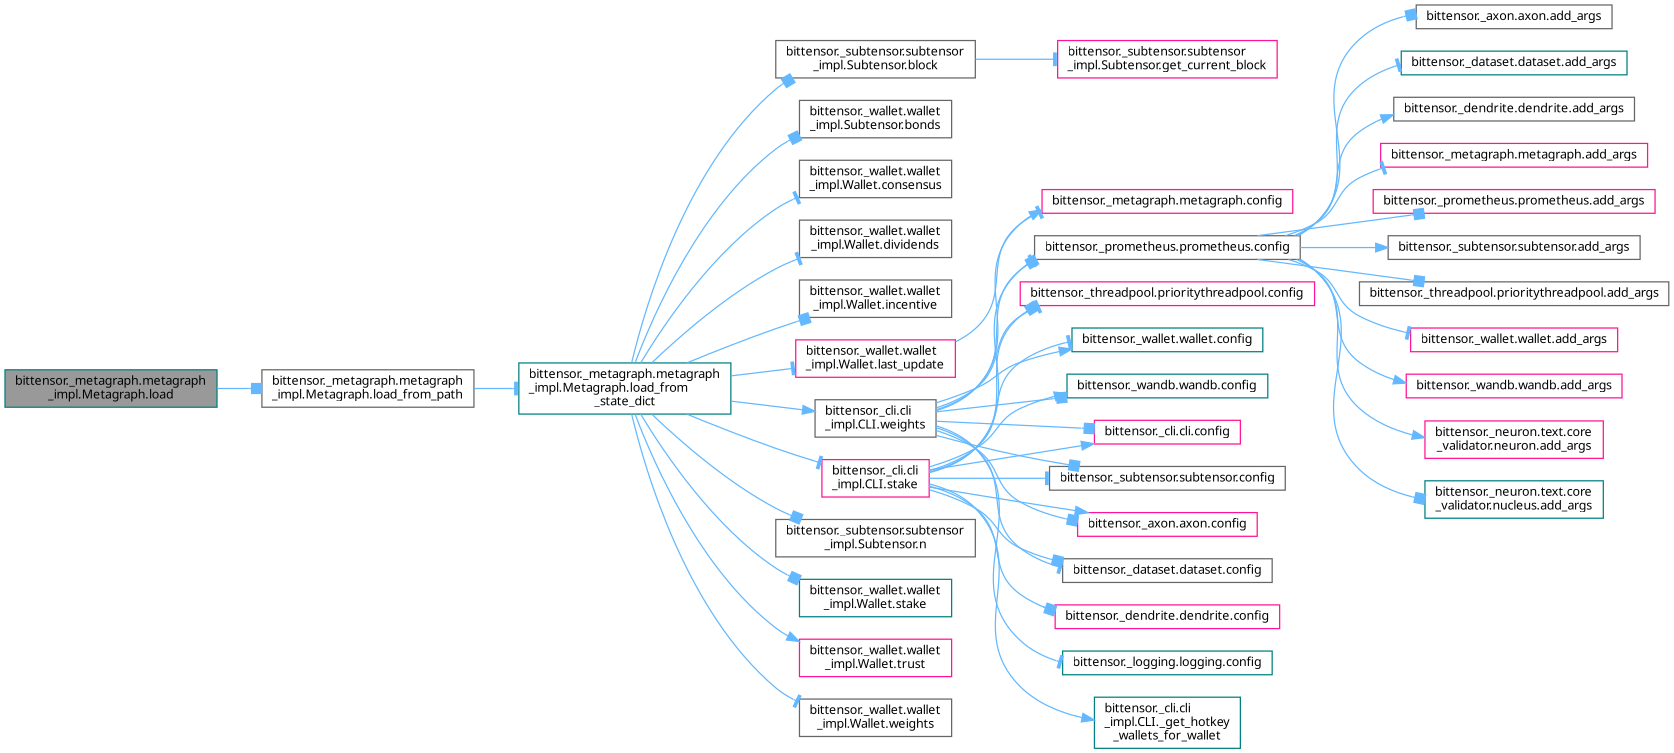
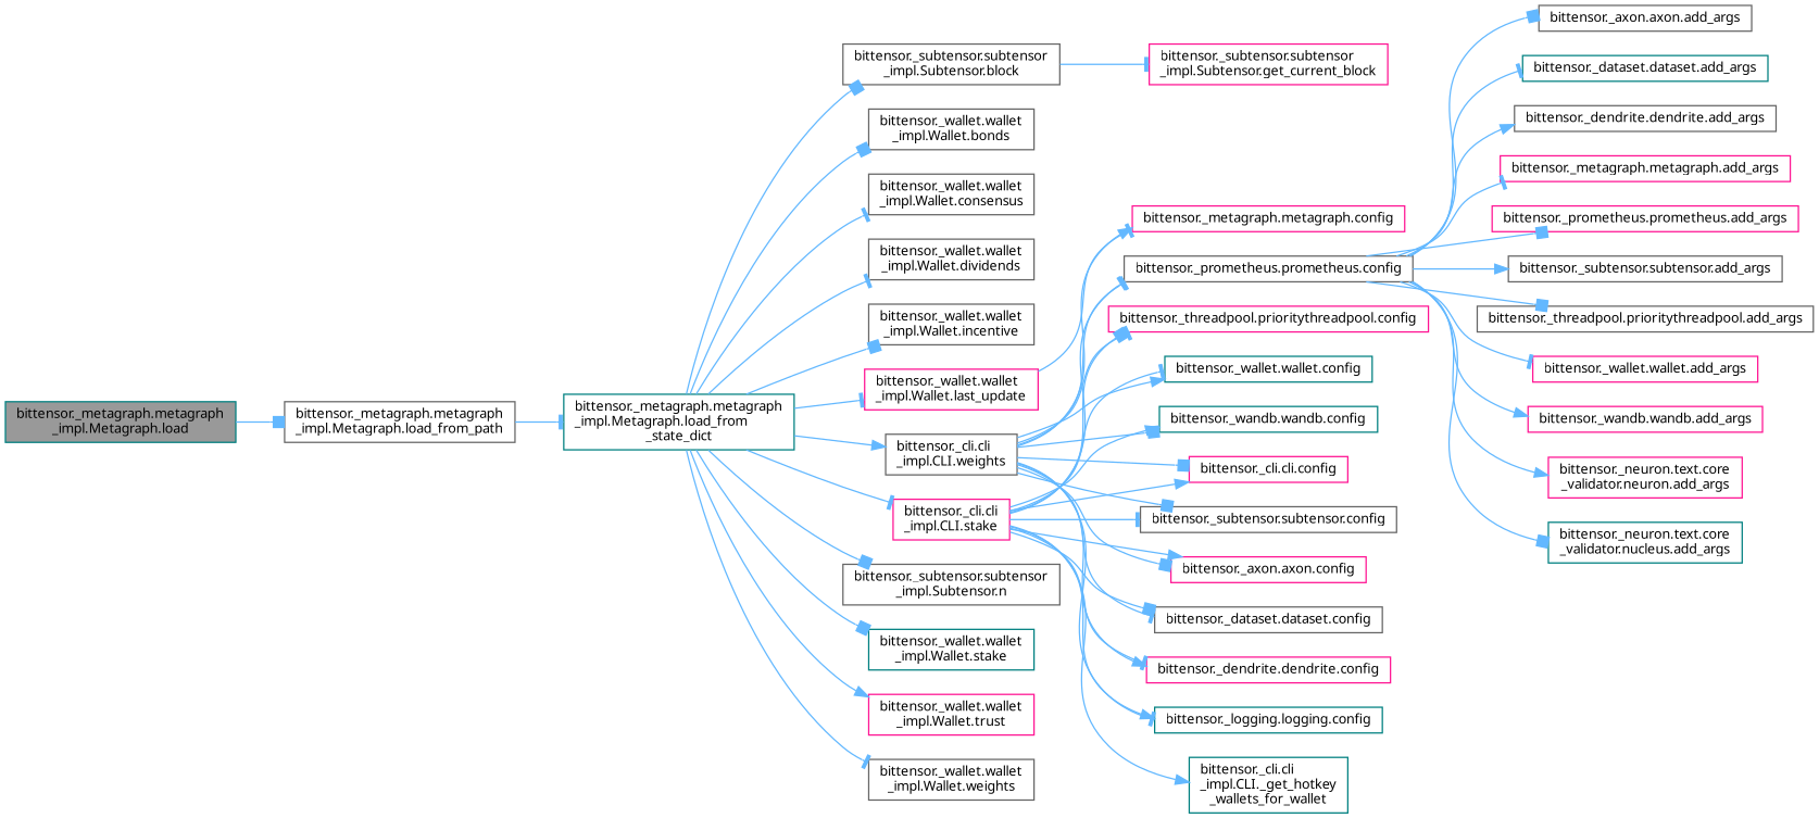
  digraph {
    fontname="Noto Sans"
    rankdir=LR
    node [color=gray40 fillcolor=white fontname="Noto Sans" fontsize=10 shape=box style=filled]
    edge [arrowhead=tee color=steelblue1 fontname="Noto Sans" fontsize=10 labelfontname=Helvetica labelfontsize=10 style=solid]
    n1 [color=teal fillcolor=grey60 fontcolor=black height=0.2 label="bittensor._metagraph.metagraph\l_impl.Metagraph.load" width=0.4]
    n2 [height=0.2 label="bittensor._metagraph.metagraph\l_impl.Metagraph.load_from_path" width=0.4]
    n3 [color=teal height=0.2 label="bittensor._metagraph.metagraph\l_impl.Metagraph.load_from\l_state_dict" width=0.4]
    n4 [height=0.2 label="bittensor._subtensor.subtensor\l_impl.Subtensor.block" width=0.4]
-   n5 [height=0.2 label="bittensor._wallet.wallet\l_impl.Subtensor.bonds" width=0.4]
+   n5 [height=0.2 label="bittensor._wallet.wallet\l_impl.Wallet.bonds" width=0.4]
    n6 [height=0.2 label="bittensor._wallet.wallet\l_impl.Wallet.consensus" width=0.4]
    n7 [height=0.2 label="bittensor._wallet.wallet\l_impl.Wallet.dividends" width=0.4]
    n8 [height=0.2 label="bittensor._wallet.wallet\l_impl.Wallet.incentive" width=0.4]
    n9 [color=deeppink height=0.2 label="bittensor._wallet.wallet\l_impl.Wallet.last_update" width=0.4]
    n10 [height=0.2 label="bittensor._subtensor.subtensor\l_impl.Subtensor.n" width=0.4]
    n11 [color=deeppink height=0.2 label="bittensor._cli.cli\l_impl.CLI.stake" width=0.4]
    n12 [color=teal height=0.2 label="bittensor._wallet.wallet\l_impl.Wallet.stake" width=0.4]
    n13 [color=deeppink height=0.2 label="bittensor._wallet.wallet\l_impl.Wallet.trust" width=0.4]
    n14 [height=0.2 label="bittensor._cli.cli\l_impl.CLI.weights" width=0.4]
    n15 [height=0.2 label="bittensor._wallet.wallet\l_impl.Wallet.weights" width=0.4]
    n16 [color=deeppink height=0.2 label="bittensor._subtensor.subtensor\l_impl.Subtensor.get_current_block" width=0.4]
    n17 [color=deeppink height=0.2 label="bittensor._metagraph.metagraph.config" width=0.4]
    n18 [color=teal height=0.2 label="bittensor._cli.cli\l_impl.CLI._get_hotkey\l_wallets_for_wallet" width=0.4]
    n19 [height=0.2 label="bittensor._subtensor.subtensor.config" width=0.4]
    n20 [color=deeppink height=0.2 label="bittensor._axon.axon.config" width=0.4]
    n21 [height=0.2 label="bittensor._dataset.dataset.config" width=0.4]
    n22 [color=deeppink height=0.2 label="bittensor._dendrite.dendrite.config" width=0.4]
    n23 [color=teal height=0.2 label="bittensor._logging.logging.config" width=0.4]
    n24 [height=0.2 label="bittensor._prometheus.prometheus.config" width=0.4]
    n25 [color=deeppink height=0.2 label="bittensor._threadpool.prioritythreadpool.config" width=0.4]
    n26 [color=teal height=0.2 label="bittensor._wallet.wallet.config" width=0.4]
    n27 [color=teal height=0.2 label="bittensor._wandb.wandb.config" width=0.4]
    n28 [color=deeppink height=0.2 label="bittensor._cli.cli.config" width=0.4]
    n29 [height=0.2 label="bittensor._axon.axon.add_args" width=0.4]
    n30 [color=teal height=0.2 label="bittensor._dataset.dataset.add_args" width=0.4]
    n31 [height=0.2 label="bittensor._dendrite.dendrite.add_args" width=0.4]
    n32 [color=deeppink height=0.2 label="bittensor._metagraph.metagraph.add_args" width=0.4]
    n33 [color=deeppink height=0.2 label="bittensor._prometheus.prometheus.add_args" width=0.4]
    n34 [height=0.2 label="bittensor._subtensor.subtensor.add_args" width=0.4]
    n35 [height=0.2 label="bittensor._threadpool.prioritythreadpool.add_args" width=0.4]
    n36 [color=deeppink height=0.2 label="bittensor._wallet.wallet.add_args" width=0.4]
    n37 [color=deeppink height=0.2 label="bittensor._wandb.wandb.add_args" width=0.4]
    n38 [color=deeppink height=0.2 label="bittensor._neuron.text.core\l_validator.neuron.add_args" width=0.4]
    n39 [color=teal height=0.2 label="bittensor._neuron.text.core\l_validator.nucleus.add_args" width=0.4]
    n1 -> n2 [arrowhead=box]
    n2 -> n3
    n3 -> n4 [arrowhead=box]
    n3 -> n5 [arrowhead=box]
    n3 -> n6
    n3 -> n7
    n3 -> n8 [arrowhead=box]
    n3 -> n9
    n3 -> n10 [arrowhead=box]
    n3 -> n11
    n3 -> n12 [arrowhead=box]
    n3 -> n13 [arrowhead=normal]
    n3 -> n14 [arrowhead=normal]
    n3 -> n15
    n4 -> n16
    n9 -> n17
    n11 -> n18 [arrowhead=normal]
    n11 -> n19
    n11 -> n20 [arrowhead=normal]
    n11 -> n21 [arrowhead=box]
-   n11 -> n22 [arrowhead=box]
+   n11 -> n22
+   n11 -> n23 [arrowhead=normal]
    n11 -> n24
    n11 -> n25 [arrowhead=box]
    n11 -> n26
    n11 -> n27 [arrowhead=normal]
    n11 -> n28 [arrowhead=normal]
    n14 -> n17 [arrowhead=normal]
    n14 -> n19 [arrowhead=box]
    n14 -> n20 [arrowhead=box]
    n14 -> n21
+   n14 -> n22 [arrowhead=normal]
    n14 -> n23
-   n14 -> n24 [arrowhead=box]
+   n14 -> n24
    n14 -> n25
    n14 -> n26 [arrowhead=normal]
    n14 -> n27 [arrowhead=box]
    n14 -> n28 [arrowhead=box]
    n24 -> n29 [arrowhead=box]
    n24 -> n30
    n24 -> n31 [arrowhead=normal]
    n24 -> n32
    n24 -> n33 [arrowhead=box]
    n24 -> n34 [arrowhead=normal]
    n24 -> n35 [arrowhead=box]
    n24 -> n36
    n24 -> n37 [arrowhead=normal]
    n24 -> n38 [arrowhead=normal]
    n24 -> n39 [arrowhead=box]
  }
